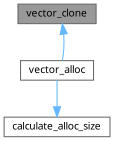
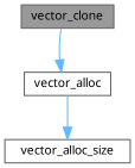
  digraph {
    rankdir=TB
    node [color=grey40 fillcolor=white fontname=Mononoki fontsize=10 shape=box style=filled]
    edge [color=steelblue1 fontname=Mononoki fontsize=10 labelfontname=Mononoki labelfontsize=10 style=solid]
    n1 [color=gray40 fillcolor=grey60 fontcolor=black height=0.2 label=vector_clone width=0.4]
    n2 [height=0.2 label=vector_alloc width=0.4]
-   n3 [height=0.2 label=calculate_alloc_size width=0.4]
-   n2 -> n1
+   n3 [height=0.2 label=vector_alloc_size width=0.4]
+   n1 -> n2
    n2 -> n3
  }
